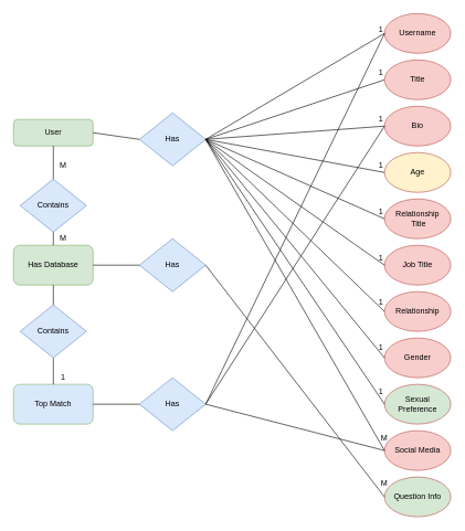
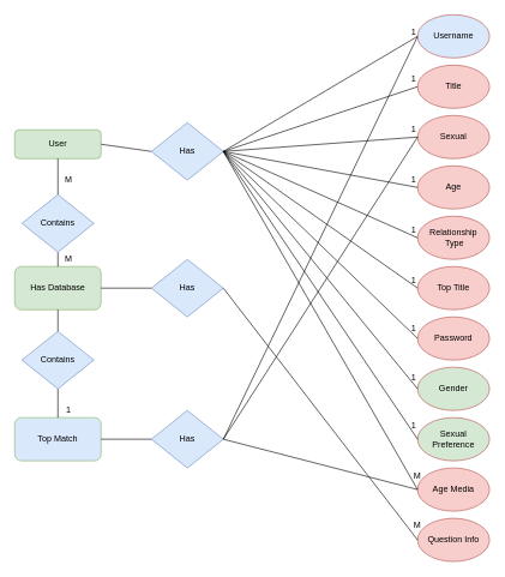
  <mxCell id="0" />
  <mxCell id="1" parent="0" />
  <mxCell id="2" value="User" style="rounded=1;whiteSpace=wrap;html=1;fillColor=#d5e8d4;strokeColor=#82b366;" vertex="1" parent="1"><mxGeometry x="20" y="180" width="120" height="40" as="geometry" /></mxCell>
  <mxCell id="3" value="Top Match" style="rounded=1;whiteSpace=wrap;html=1;fillColor=#dae8fc;strokeColor=#82b366;" vertex="1" parent="1"><mxGeometry x="20" y="580" width="120" height="60" as="geometry" /></mxCell>
  <mxCell id="4" value="Has Database" style="rounded=1;whiteSpace=wrap;html=1;fillColor=#d5e8d4;strokeColor=#82b366;" vertex="1" parent="1"><mxGeometry x="20" y="370" width="120" height="60" as="geometry" /></mxCell>
  <mxCell id="5" value="" style="endArrow=none;html=1;rounded=0;exitX=1;exitY=0.5;exitDx=0;exitDy=0;" edge="1" parent="1" source="2"><mxGeometry width="50" height="50" relative="1" as="geometry"><mxPoint x="170" y="310" as="sourcePoint" /><mxPoint x="210" y="210" as="targetPoint" /></mxGeometry></mxCell>
  <mxCell id="6" value="Has" style="rhombus;whiteSpace=wrap;html=1;fillColor=#dae8fc;strokeColor=#6c8ebf;" vertex="1" parent="1"><mxGeometry x="210" y="170" width="100" height="80" as="geometry" /></mxCell>
  <mxCell id="7" value="Title" style="ellipse;whiteSpace=wrap;html=1;fillColor=#f8cecc;strokeColor=#b85450;" vertex="1" parent="1"><mxGeometry x="580" y="90" width="100" height="60" as="geometry" /></mxCell>
- <mxCell id="8" value="Bio" style="ellipse;whiteSpace=wrap;html=1;fillColor=#f8cecc;strokeColor=#b85450;" vertex="1" parent="1"><mxGeometry x="580" y="160" width="100" height="60" as="geometry" /></mxCell>
- <mxCell id="9" value="Age" style="ellipse;whiteSpace=wrap;html=1;fillColor=#fff2cc;strokeColor=#b85450;" vertex="1" parent="1"><mxGeometry x="580" y="230" width="100" height="60" as="geometry" /></mxCell>
- <mxCell id="10" value="Relationship&lt;br&gt;&amp;nbsp;Title" style="ellipse;whiteSpace=wrap;html=1;fillColor=#f8cecc;strokeColor=#b85450;" vertex="1" parent="1"><mxGeometry x="580" y="300" width="100" height="60" as="geometry" /></mxCell>
- <mxCell id="11" value="Username" style="ellipse;whiteSpace=wrap;html=1;fillColor=#f8cecc;strokeColor=#b85450;" vertex="1" parent="1"><mxGeometry x="580" y="20" width="100" height="60" as="geometry" /></mxCell>
- <mxCell id="12" value="Relationship" style="ellipse;whiteSpace=wrap;html=1;fillColor=#f8cecc;strokeColor=#b85450;" vertex="1" parent="1"><mxGeometry x="580" y="440" width="100" height="60" as="geometry" /></mxCell>
- <mxCell id="13" value="Gender" style="ellipse;whiteSpace=wrap;html=1;fillColor=#f8cecc;strokeColor=#b85450;" vertex="1" parent="1"><mxGeometry x="580" y="510" width="100" height="60" as="geometry" /></mxCell>
- <mxCell id="14" value="Job Title" style="ellipse;whiteSpace=wrap;html=1;fillColor=#f8cecc;strokeColor=#b85450;" vertex="1" parent="1"><mxGeometry x="580" y="370" width="100" height="60" as="geometry" /></mxCell>
+ <mxCell id="8" value="Sexual" style="ellipse;whiteSpace=wrap;html=1;fillColor=#f8cecc;strokeColor=#b85450;" vertex="1" parent="1"><mxGeometry x="580" y="160" width="100" height="60" as="geometry" /></mxCell>
+ <mxCell id="9" value="Age" style="ellipse;whiteSpace=wrap;html=1;fillColor=#f8cecc;strokeColor=#b85450;" vertex="1" parent="1"><mxGeometry x="580" y="230" width="100" height="60" as="geometry" /></mxCell>
+ <mxCell id="10" value="Relationship&lt;br&gt;&amp;nbsp;Type" style="ellipse;whiteSpace=wrap;html=1;fillColor=#f8cecc;strokeColor=#b85450;" vertex="1" parent="1"><mxGeometry x="580" y="300" width="100" height="60" as="geometry" /></mxCell>
+ <mxCell id="11" value="Username" style="ellipse;whiteSpace=wrap;html=1;fillColor=#dae8fc;strokeColor=#b85450;" vertex="1" parent="1"><mxGeometry x="580" y="20" width="100" height="60" as="geometry" /></mxCell>
+ <mxCell id="12" value="Password" style="ellipse;whiteSpace=wrap;html=1;fillColor=#f8cecc;strokeColor=#b85450;" vertex="1" parent="1"><mxGeometry x="580" y="440" width="100" height="60" as="geometry" /></mxCell>
+ <mxCell id="13" value="Gender" style="ellipse;whiteSpace=wrap;html=1;fillColor=#d5e8d4;strokeColor=#b85450;" vertex="1" parent="1"><mxGeometry x="580" y="510" width="100" height="60" as="geometry" /></mxCell>
+ <mxCell id="14" value="Top Title" style="ellipse;whiteSpace=wrap;html=1;fillColor=#f8cecc;strokeColor=#b85450;" vertex="1" parent="1"><mxGeometry x="580" y="370" width="100" height="60" as="geometry" /></mxCell>
  <mxCell id="15" value="Sexual Preference" style="ellipse;whiteSpace=wrap;html=1;fillColor=#d5e8d4;strokeColor=#b85450;" vertex="1" parent="1"><mxGeometry x="580" y="580" width="100" height="60" as="geometry" /></mxCell>
  <mxCell id="16" value="" style="endArrow=none;html=1;rounded=0;entryX=0;entryY=0.5;entryDx=0;entryDy=0;exitX=1;exitY=0.5;exitDx=0;exitDy=0;" edge="1" parent="1" source="6" target="11"><mxGeometry width="50" height="50" relative="1" as="geometry"><mxPoint x="400" y="410" as="sourcePoint" /><mxPoint x="450" y="360" as="targetPoint" /></mxGeometry></mxCell>
  <mxCell id="17" value="" style="endArrow=none;html=1;rounded=0;entryX=0;entryY=0.5;entryDx=0;entryDy=0;exitX=1;exitY=0.5;exitDx=0;exitDy=0;" edge="1" parent="1" source="6" target="7"><mxGeometry width="50" height="50" relative="1" as="geometry"><mxPoint x="320" y="220" as="sourcePoint" /><mxPoint x="590" y="60" as="targetPoint" /></mxGeometry></mxCell>
  <mxCell id="18" value="" style="endArrow=none;html=1;rounded=0;entryX=0;entryY=0.5;entryDx=0;entryDy=0;exitX=1;exitY=0.5;exitDx=0;exitDy=0;" edge="1" parent="1" source="6" target="8"><mxGeometry width="50" height="50" relative="1" as="geometry"><mxPoint x="320" y="220" as="sourcePoint" /><mxPoint x="590" y="130" as="targetPoint" /></mxGeometry></mxCell>
  <mxCell id="19" value="" style="endArrow=none;html=1;rounded=0;entryX=0;entryY=0.5;entryDx=0;entryDy=0;exitX=1;exitY=0.5;exitDx=0;exitDy=0;" edge="1" parent="1" source="6" target="9"><mxGeometry width="50" height="50" relative="1" as="geometry"><mxPoint x="320" y="220" as="sourcePoint" /><mxPoint x="590" y="200" as="targetPoint" /></mxGeometry></mxCell>
  <mxCell id="20" value="" style="endArrow=none;html=1;rounded=0;entryX=0;entryY=0.5;entryDx=0;entryDy=0;exitX=1;exitY=0.5;exitDx=0;exitDy=0;" edge="1" parent="1" source="6" target="10"><mxGeometry width="50" height="50" relative="1" as="geometry"><mxPoint x="330" y="230" as="sourcePoint" /><mxPoint x="600" y="210" as="targetPoint" /></mxGeometry></mxCell>
  <mxCell id="21" value="" style="endArrow=none;html=1;rounded=0;entryX=0;entryY=0.5;entryDx=0;entryDy=0;exitX=1;exitY=0.5;exitDx=0;exitDy=0;" edge="1" parent="1" source="6" target="14"><mxGeometry width="50" height="50" relative="1" as="geometry"><mxPoint x="340" y="240" as="sourcePoint" /><mxPoint x="610" y="220" as="targetPoint" /></mxGeometry></mxCell>
  <mxCell id="22" value="" style="endArrow=none;html=1;rounded=0;entryX=0;entryY=0.5;entryDx=0;entryDy=0;exitX=1;exitY=0.5;exitDx=0;exitDy=0;" edge="1" parent="1" source="6" target="12"><mxGeometry width="50" height="50" relative="1" as="geometry"><mxPoint x="320" y="220" as="sourcePoint" /><mxPoint x="590" y="410" as="targetPoint" /></mxGeometry></mxCell>
  <mxCell id="23" value="" style="endArrow=none;html=1;rounded=0;entryX=0;entryY=0.5;entryDx=0;entryDy=0;exitX=1;exitY=0.5;exitDx=0;exitDy=0;" edge="1" parent="1" source="6" target="13"><mxGeometry width="50" height="50" relative="1" as="geometry"><mxPoint x="310" y="210" as="sourcePoint" /><mxPoint x="600" y="420" as="targetPoint" /></mxGeometry></mxCell>
  <mxCell id="24" value="" style="endArrow=none;html=1;rounded=0;entryX=0;entryY=0.5;entryDx=0;entryDy=0;exitX=1;exitY=0.5;exitDx=0;exitDy=0;" edge="1" parent="1" source="6" target="15"><mxGeometry width="50" height="50" relative="1" as="geometry"><mxPoint x="340" y="240" as="sourcePoint" /><mxPoint x="610" y="430" as="targetPoint" /></mxGeometry></mxCell>
- <mxCell id="25" value="Social Media" style="ellipse;whiteSpace=wrap;html=1;fillColor=#f8cecc;strokeColor=#b85450;" vertex="1" parent="1"><mxGeometry x="580" y="650" width="100" height="60" as="geometry" /></mxCell>
+ <mxCell id="25" value="Age Media" style="ellipse;whiteSpace=wrap;html=1;fillColor=#f8cecc;strokeColor=#b85450;" vertex="1" parent="1"><mxGeometry x="580" y="650" width="100" height="60" as="geometry" /></mxCell>
  <mxCell id="26" value="" style="endArrow=none;html=1;rounded=0;exitX=1;exitY=0.5;exitDx=0;exitDy=0;entryX=0;entryY=0.5;entryDx=0;entryDy=0;" edge="1" parent="1" target="25" source="6"><mxGeometry width="50" height="50" relative="1" as="geometry"><mxPoint x="330" y="230" as="sourcePoint" /><mxPoint x="570" y="670" as="targetPoint" /></mxGeometry></mxCell>
  <mxCell id="27" value="" style="endArrow=none;html=1;rounded=0;exitX=0.5;exitY=0;exitDx=0;exitDy=0;" edge="1" parent="1" source="4"><mxGeometry width="50" height="50" relative="1" as="geometry"><mxPoint x="400" y="420" as="sourcePoint" /><mxPoint x="80" y="350" as="targetPoint" /></mxGeometry></mxCell>
  <mxCell id="28" value="Contains" style="rhombus;whiteSpace=wrap;html=1;fillColor=#dae8fc;strokeColor=#6c8ebf;" vertex="1" parent="1"><mxGeometry x="30" y="270" width="100" height="80" as="geometry" /></mxCell>
  <mxCell id="29" value="" style="endArrow=none;html=1;rounded=0;exitX=0.5;exitY=0;exitDx=0;exitDy=0;entryX=0.5;entryY=1;entryDx=0;entryDy=0;" edge="1" parent="1" source="28" target="2"><mxGeometry width="50" height="50" relative="1" as="geometry"><mxPoint x="90" y="380" as="sourcePoint" /><mxPoint x="90" y="360" as="targetPoint" /></mxGeometry></mxCell>
  <mxCell id="30" value="" style="endArrow=none;html=1;rounded=0;exitX=0.5;exitY=0;exitDx=0;exitDy=0;" edge="1" parent="1" source="3"><mxGeometry width="50" height="50" relative="1" as="geometry"><mxPoint x="80" y="560" as="sourcePoint" /><mxPoint x="80" y="540" as="targetPoint" /></mxGeometry></mxCell>
  <mxCell id="31" value="Contains" style="rhombus;whiteSpace=wrap;html=1;fillColor=#dae8fc;strokeColor=#6c8ebf;" vertex="1" parent="1"><mxGeometry x="30" y="460" width="100" height="80" as="geometry" /></mxCell>
  <mxCell id="32" value="" style="endArrow=none;html=1;rounded=0;exitX=0.5;exitY=0;exitDx=0;exitDy=0;entryX=0.5;entryY=1;entryDx=0;entryDy=0;" edge="1" parent="1" source="31"><mxGeometry width="50" height="50" relative="1" as="geometry"><mxPoint x="90" y="570" as="sourcePoint" /><mxPoint x="80" y="430" as="targetPoint" /></mxGeometry></mxCell>
  <mxCell id="33" value="Has" style="rhombus;whiteSpace=wrap;html=1;fillColor=#dae8fc;strokeColor=#6c8ebf;" vertex="1" parent="1"><mxGeometry x="210" y="360" width="100" height="80" as="geometry" /></mxCell>
  <mxCell id="34" value="" style="endArrow=none;html=1;rounded=0;exitX=1;exitY=0.5;exitDx=0;exitDy=0;entryX=0;entryY=0.5;entryDx=0;entryDy=0;" edge="1" parent="1" source="4" target="33"><mxGeometry width="50" height="50" relative="1" as="geometry"><mxPoint x="150" y="220" as="sourcePoint" /><mxPoint x="220" y="220" as="targetPoint" /></mxGeometry></mxCell>
- <mxCell id="35" value="Question Info" style="ellipse;whiteSpace=wrap;html=1;fillColor=#d5e8d4;strokeColor=#b85450;" vertex="1" parent="1"><mxGeometry x="580" y="720" width="100" height="60" as="geometry" /></mxCell>
+ <mxCell id="35" value="Question Info" style="ellipse;whiteSpace=wrap;html=1;fillColor=#f8cecc;strokeColor=#b85450;" vertex="1" parent="1"><mxGeometry x="580" y="720" width="100" height="60" as="geometry" /></mxCell>
  <mxCell id="36" value="" style="endArrow=none;html=1;rounded=0;entryX=1;entryY=0.5;entryDx=0;entryDy=0;exitX=0;exitY=0.5;exitDx=0;exitDy=0;" edge="1" parent="1" source="35" target="33"><mxGeometry width="50" height="50" relative="1" as="geometry"><mxPoint x="630" y="530" as="sourcePoint" /><mxPoint x="680" y="480" as="targetPoint" /></mxGeometry></mxCell>
  <mxCell id="37" value="Has" style="rhombus;whiteSpace=wrap;html=1;fillColor=#dae8fc;strokeColor=#6c8ebf;" vertex="1" parent="1"><mxGeometry x="210" y="570" width="100" height="80" as="geometry" /></mxCell>
  <mxCell id="38" value="" style="endArrow=none;html=1;rounded=0;exitX=1;exitY=0.5;exitDx=0;exitDy=0;entryX=0;entryY=0.5;entryDx=0;entryDy=0;" edge="1" parent="1" source="3" target="37"><mxGeometry width="50" height="50" relative="1" as="geometry"><mxPoint x="150" y="410" as="sourcePoint" /><mxPoint x="220" y="410" as="targetPoint" /></mxGeometry></mxCell>
  <mxCell id="39" value="" style="endArrow=none;html=1;rounded=0;exitX=1;exitY=0.5;exitDx=0;exitDy=0;entryX=0;entryY=0.5;entryDx=0;entryDy=0;" edge="1" parent="1" source="37" target="8"><mxGeometry width="50" height="50" relative="1" as="geometry"><mxPoint x="630" y="530" as="sourcePoint" /><mxPoint x="680" y="480" as="targetPoint" /></mxGeometry></mxCell>
  <mxCell id="40" value="" style="endArrow=none;html=1;rounded=0;entryX=0;entryY=0.5;entryDx=0;entryDy=0;exitX=1;exitY=0.5;exitDx=0;exitDy=0;" edge="1" parent="1" source="37" target="11"><mxGeometry width="50" height="50" relative="1" as="geometry"><mxPoint x="330" y="650" as="sourcePoint" /><mxPoint x="590" y="200" as="targetPoint" /></mxGeometry></mxCell>
  <mxCell id="41" value="" style="endArrow=none;html=1;rounded=0;entryX=0;entryY=0.5;entryDx=0;entryDy=0;exitX=1;exitY=0.5;exitDx=0;exitDy=0;" edge="1" parent="1" source="37" target="25"><mxGeometry width="50" height="50" relative="1" as="geometry"><mxPoint x="320" y="620" as="sourcePoint" /><mxPoint x="590" y="60" as="targetPoint" /></mxGeometry></mxCell>
  <mxCell id="42" value="1" style="text;html=1;strokeColor=none;fillColor=none;align=center;verticalAlign=middle;whiteSpace=wrap;rounded=0;" vertex="1" parent="1"><mxGeometry x="565" y="35" width="20" height="20" as="geometry" /></mxCell>
  <mxCell id="43" value="1" style="text;html=1;strokeColor=none;fillColor=none;align=center;verticalAlign=middle;whiteSpace=wrap;rounded=0;" vertex="1" parent="1"><mxGeometry x="565" y="100" width="20" height="20" as="geometry" /></mxCell>
  <mxCell id="44" value="1" style="text;html=1;strokeColor=none;fillColor=none;align=center;verticalAlign=middle;whiteSpace=wrap;rounded=0;" vertex="1" parent="1"><mxGeometry x="565" y="170" width="20" height="20" as="geometry" /></mxCell>
  <mxCell id="45" value="1" style="text;html=1;strokeColor=none;fillColor=none;align=center;verticalAlign=middle;whiteSpace=wrap;rounded=0;" vertex="1" parent="1"><mxGeometry x="565" y="240" width="20" height="20" as="geometry" /></mxCell>
  <mxCell id="46" value="1" style="text;html=1;strokeColor=none;fillColor=none;align=center;verticalAlign=middle;whiteSpace=wrap;rounded=0;" vertex="1" parent="1"><mxGeometry x="565" y="310" width="20" height="20" as="geometry" /></mxCell>
  <mxCell id="47" value="1" style="text;html=1;strokeColor=none;fillColor=none;align=center;verticalAlign=middle;whiteSpace=wrap;rounded=0;" vertex="1" parent="1"><mxGeometry x="565" y="380" width="20" height="20" as="geometry" /></mxCell>
  <mxCell id="48" value="1" style="text;html=1;strokeColor=none;fillColor=none;align=center;verticalAlign=middle;whiteSpace=wrap;rounded=0;" vertex="1" parent="1"><mxGeometry x="565" y="447" width="20" height="20" as="geometry" /></mxCell>
  <mxCell id="49" value="1" style="text;html=1;strokeColor=none;fillColor=none;align=center;verticalAlign=middle;whiteSpace=wrap;rounded=0;" vertex="1" parent="1"><mxGeometry x="565" y="514" width="20" height="20" as="geometry" /></mxCell>
  <mxCell id="50" value="1" style="text;html=1;strokeColor=none;fillColor=none;align=center;verticalAlign=middle;whiteSpace=wrap;rounded=0;" vertex="1" parent="1"><mxGeometry x="565" y="582" width="20" height="20" as="geometry" /></mxCell>
  <mxCell id="51" value="M" style="text;html=1;strokeColor=none;fillColor=none;align=center;verticalAlign=middle;whiteSpace=wrap;rounded=0;" vertex="1" parent="1"><mxGeometry x="570" y="651" width="20" height="20" as="geometry" /></mxCell>
  <mxCell id="52" value="M" style="text;html=1;strokeColor=none;fillColor=none;align=center;verticalAlign=middle;whiteSpace=wrap;rounded=0;" vertex="1" parent="1"><mxGeometry x="570" y="720" width="20" height="20" as="geometry" /></mxCell>
  <mxCell id="53" value="M" style="text;html=1;strokeColor=none;fillColor=none;align=center;verticalAlign=middle;whiteSpace=wrap;rounded=0;" vertex="1" parent="1"><mxGeometry x="85" y="350" width="20" height="20" as="geometry" /></mxCell>
  <mxCell id="54" value="M" style="text;html=1;strokeColor=none;fillColor=none;align=center;verticalAlign=middle;whiteSpace=wrap;rounded=0;" vertex="1" parent="1"><mxGeometry x="85" y="240" width="20" height="20" as="geometry" /></mxCell>
  <mxCell id="55" value="1" style="text;html=1;strokeColor=none;fillColor=none;align=center;verticalAlign=middle;whiteSpace=wrap;rounded=0;" vertex="1" parent="1"><mxGeometry x="85" y="560" width="20" height="20" as="geometry" /></mxCell>
